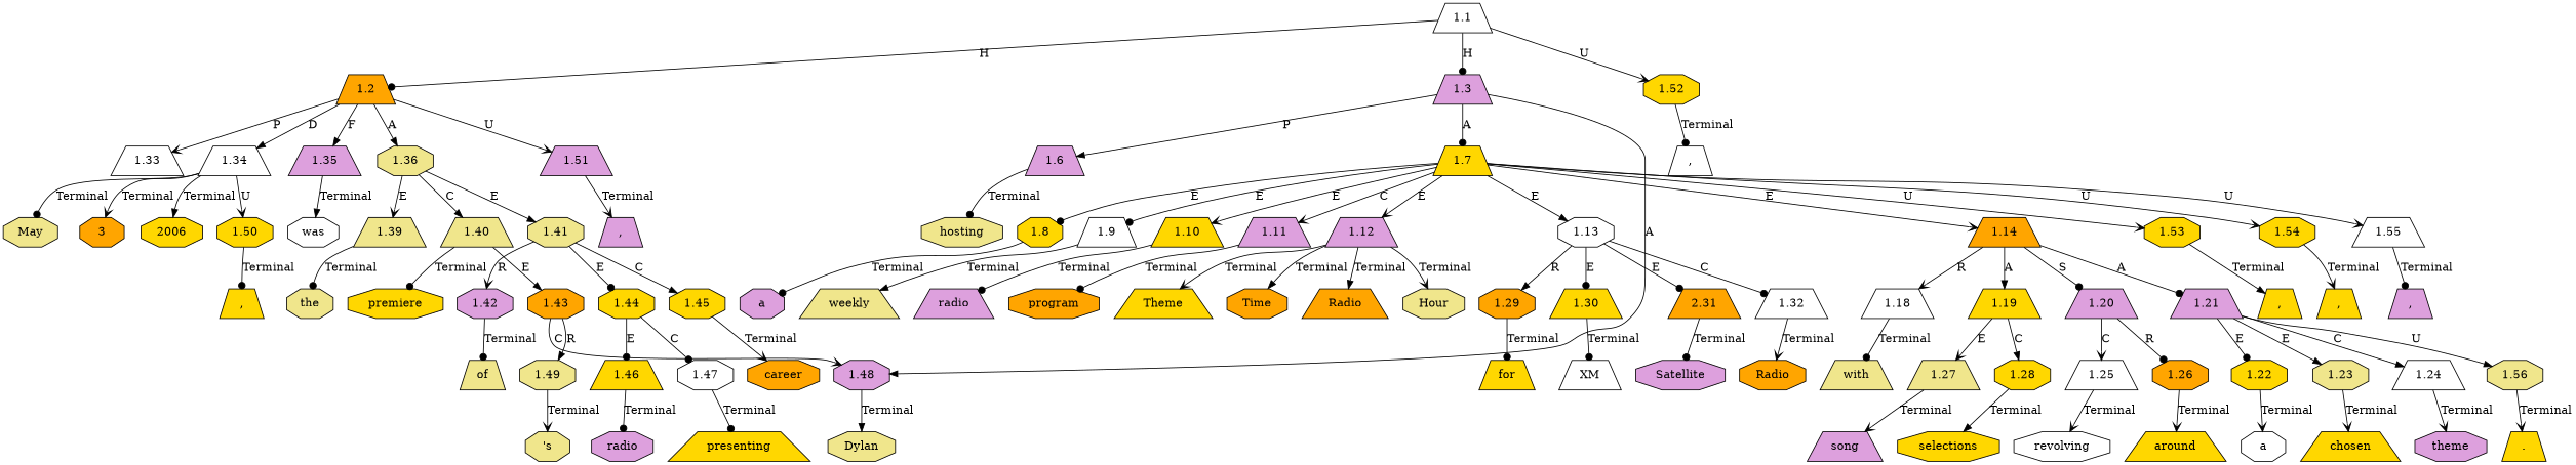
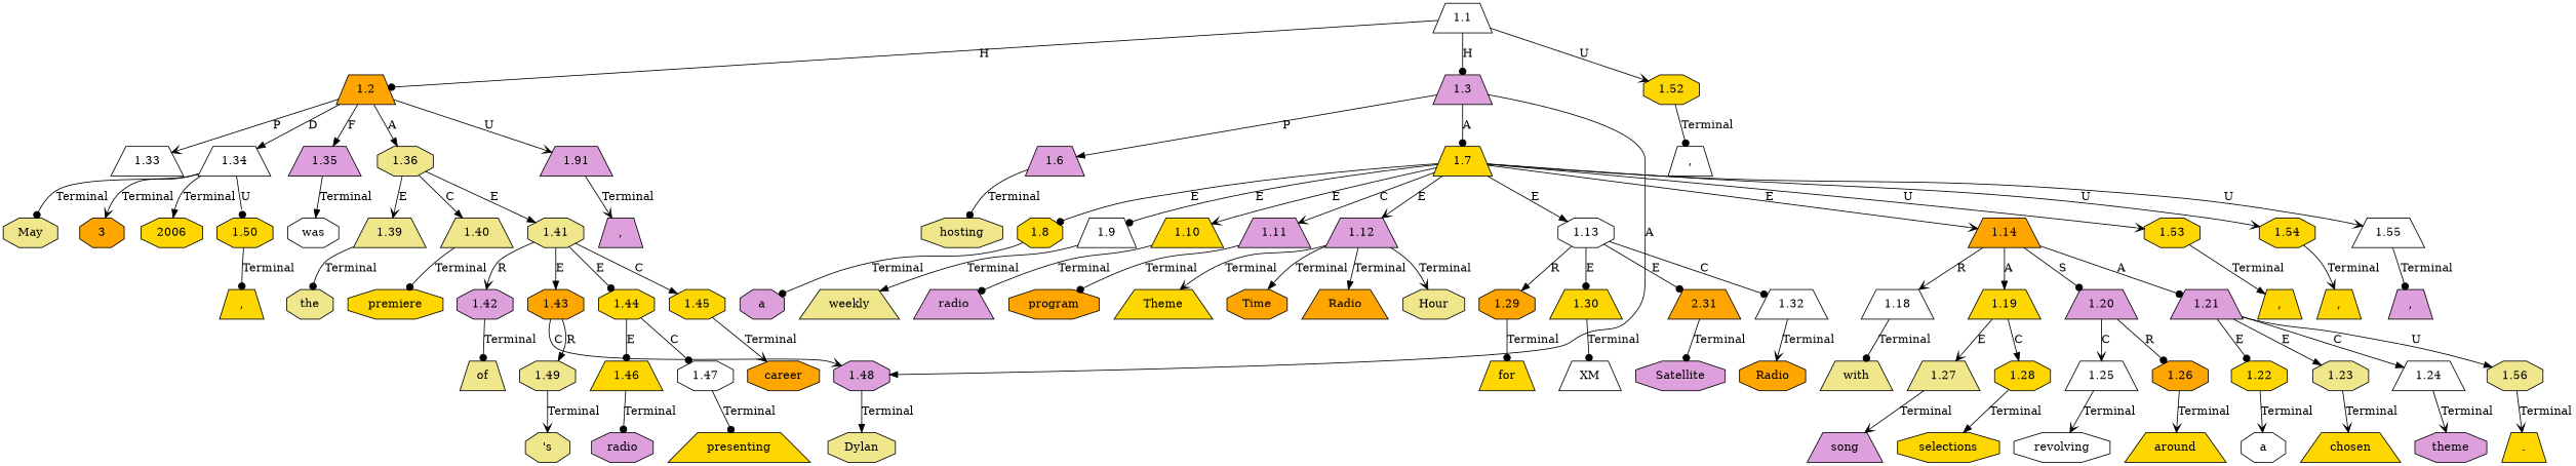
  digraph {
    node [fillcolor=gold ordering=out shape=trapezium style=filled]
    edge [arrowhead=dot ordering=out]
    n1 [fillcolor=khaki label=May shape=octagon]
    n2 [fillcolor=khaki label=Dylan shape=octagon]
    n3 [fillcolor=khaki label="'s" shape=octagon]
    n4 [fillcolor=plum label=radio shape=octagon]
    n5 [label=presenting]
    n6 [fillcolor=orange label=career shape=octagon]
    n7 [fillcolor=white label=","]
    n8 [fillcolor=khaki label=hosting shape=octagon]
    n9 [fillcolor=plum label=a shape=octagon]
    n10 [fillcolor=khaki label=weekly]
    n11 [fillcolor=plum label=radio]
    n12 [fillcolor=orange label=3 shape=octagon]
    n13 [fillcolor=orange label=program shape=octagon]
    n14 [label=","]
    n15 [label=Theme]
    n16 [fillcolor=orange label=Time shape=octagon]
    n17 [fillcolor=orange label=Radio]
    n18 [fillcolor=khaki label=Hour shape=octagon]
    n19 [label=","]
    n20 [label=for]
    n21 [fillcolor=white label=XM]
    n22 [fillcolor=plum label=Satellite shape=octagon]
    n23 [label=","]
    n24 [fillcolor=orange label=Radio shape=octagon]
    n25 [fillcolor=plum label=","]
    n26 [fillcolor=khaki label=with]
    n27 [fillcolor=plum label=song]
    n28 [label=selections shape=octagon]
    n29 [fillcolor=white label=revolving shape=octagon]
    n30 [label=around]
    n31 [fillcolor=white label=a shape=octagon]
    n32 [label=chosen]
    n33 [fillcolor=plum label=theme shape=octagon]
    n34 [label=2006 shape=octagon]
    n35 [label="."]
    n36 [fillcolor=plum label=","]
    n37 [fillcolor=white label=was shape=octagon]
    n38 [fillcolor=khaki label=the shape=octagon]
    n39 [label=premiere shape=octagon]
    n40 [fillcolor=khaki label=of]
    n41 [fillcolor=white label=1.1]
    n42 [fillcolor=orange label=1.2]
    n43 [fillcolor=plum label=1.3]
    n44 [label=1.52 shape=octagon]
    n45 [fillcolor=white label=1.33]
    n46 [fillcolor=white label=1.34]
    n47 [fillcolor=plum label=1.35]
    n48 [fillcolor=khaki label=1.36 shape=octagon]
-   n49 [fillcolor=plum label=1.51]
+   n49 [fillcolor=plum label=1.91]
    n50 [fillcolor=plum label=1.6]
    n51 [label=1.7]
    n52 [fillcolor=plum label=1.48 shape=octagon]
    n53 [label=1.50 shape=octagon]
    n54 [fillcolor=khaki label=1.39]
    n55 [fillcolor=khaki label=1.40]
    n56 [fillcolor=khaki label=1.41 shape=octagon]
    n57 [label=1.8 shape=octagon]
    n58 [fillcolor=white label=1.9]
    n59 [label=1.10]
    n60 [fillcolor=plum label=1.11]
    n61 [fillcolor=plum label=1.12]
    n62 [fillcolor=white label=1.13 shape=octagon]
    n63 [fillcolor=orange label=1.14]
    n64 [label=1.53 shape=octagon]
    n65 [label=1.54 shape=octagon]
    n66 [fillcolor=white label=1.55]
    n67 [fillcolor=orange label=1.29 shape=octagon]
    n68 [label=1.30]
    n69 [fillcolor=orange label=2.31]
    n70 [fillcolor=white label=1.32]
    n71 [fillcolor=white label=1.18]
    n72 [label=1.19]
    n73 [fillcolor=plum label=1.20]
    n74 [fillcolor=plum label=1.21]
    n75 [fillcolor=khaki label=1.27]
    n76 [label=1.28 shape=octagon]
    n77 [fillcolor=white label=1.25]
    n78 [fillcolor=orange label=1.26 shape=octagon]
    n79 [label=1.22 shape=octagon]
    n80 [fillcolor=khaki label=1.23 shape=octagon]
    n81 [fillcolor=white label=1.24]
    n82 [fillcolor=khaki label=1.56 shape=octagon]
    n83 [fillcolor=plum label=1.42 shape=octagon]
    n84 [fillcolor=orange label=1.43 shape=octagon]
    n85 [label=1.44 shape=octagon]
    n86 [label=1.45 shape=octagon]
    n87 [fillcolor=khaki label=1.49 shape=octagon]
    n88 [label=1.46]
    n89 [fillcolor=white label=1.47 shape=octagon]
    n41 -> n42 [label=H]
    n41 -> n43 [label=H]
    n41 -> n44 [arrowhead=vee label=U]
    n42 -> n45 [arrowhead=vee label=P]
    n42 -> n46 [arrowhead=normal label=D]
    n42 -> n47 [arrowhead=normal label=F]
    n42 -> n48 [arrowhead=normal label=A]
    n42 -> n49 [arrowhead=vee label=U]
    n43 -> n50 [arrowhead=normal label=P]
    n43 -> n51 [label=A]
    n43 -> n52 [arrowhead=normal label=A]
    n44 -> n7 [label=Terminal]
    n46 -> n1 [label=Terminal]
    n46 -> n12 [arrowhead=vee label=Terminal]
    n46 -> n34 [arrowhead=normal label=Terminal]
-   n46 -> n53 [arrowhead=vee label=U]
+   n46 -> n53 [label=U]
    n47 -> n37 [arrowhead=normal label=Terminal]
    n48 -> n54 [arrowhead=vee label=E]
    n48 -> n55 [arrowhead=normal label=C]
    n48 -> n56 [arrowhead=normal label=E]
    n49 -> n36 [arrowhead=vee label=Terminal]
    n50 -> n8 [label=Terminal]
    n51 -> n57 [label=E]
    n51 -> n58 [label=E]
    n51 -> n59 [arrowhead=vee label=E]
    n51 -> n60 [arrowhead=vee label=C]
    n51 -> n61 [arrowhead=vee label=E]
    n51 -> n62 [arrowhead=normal label=E]
    n51 -> n63 [arrowhead=vee label=E]
    n51 -> n64 [arrowhead=vee label=U]
    n51 -> n65 [arrowhead=vee label=U]
    n51 -> n66 [arrowhead=vee label=U]
    n52 -> n2 [arrowhead=normal label=Terminal]
    n53 -> n23 [label=Terminal]
    n54 -> n38 [label=Terminal]
    n55 -> n39 [label=Terminal]
    n56 -> n83 [arrowhead=vee label=R]
-   n55 -> n84 [arrowhead=normal label=E]
+   n56 -> n84 [arrowhead=normal label=E]
    n56 -> n85 [label=E]
    n56 -> n86 [arrowhead=normal label=C]
    n57 -> n9 [label=Terminal]
    n58 -> n10 [arrowhead=normal label=Terminal]
    n59 -> n11 [label=Terminal]
    n60 -> n13 [label=Terminal]
    n61 -> n15 [arrowhead=vee label=Terminal]
    n61 -> n16 [arrowhead=normal label=Terminal]
    n61 -> n17 [arrowhead=normal label=Terminal]
    n61 -> n18 [arrowhead=vee label=Terminal]
    n62 -> n67 [arrowhead=normal label=R]
    n62 -> n68 [label=E]
    n62 -> n69 [label=E]
    n62 -> n70 [label=C]
    n63 -> n71 [arrowhead=vee label=R]
    n63 -> n72 [arrowhead=normal label=A]
    n63 -> n73 [label=S]
    n63 -> n74 [label=A]
    n64 -> n14 [arrowhead=normal label=Terminal]
    n65 -> n19 [arrowhead=vee label=Terminal]
    n66 -> n25 [label=Terminal]
    n67 -> n20 [label=Terminal]
    n68 -> n21 [label=Terminal]
    n69 -> n22 [label=Terminal]
    n70 -> n24 [arrowhead=vee label=Terminal]
    n71 -> n26 [label=Terminal]
    n72 -> n75 [arrowhead=vee label=E]
    n72 -> n76 [arrowhead=normal label=C]
    n73 -> n77 [arrowhead=vee label=C]
    n73 -> n78 [label=R]
    n74 -> n79 [label=E]
    n74 -> n80 [arrowhead=normal label=E]
    n74 -> n81 [arrowhead=normal label=C]
    n74 -> n82 [arrowhead=normal label=U]
    n75 -> n27 [arrowhead=vee label=Terminal]
    n76 -> n28 [arrowhead=normal label=Terminal]
    n77 -> n29 [arrowhead=vee label=Terminal]
    n78 -> n30 [arrowhead=vee label=Terminal]
    n79 -> n31 [arrowhead=vee label=Terminal]
    n80 -> n32 [arrowhead=vee label=Terminal]
    n81 -> n33 [arrowhead=vee label=Terminal]
    n82 -> n35 [arrowhead=vee label=Terminal]
    n83 -> n40 [label=Terminal]
    n84 -> n52 [arrowhead=vee label=C]
    n84 -> n87 [arrowhead=normal label=R]
    n85 -> n88 [label=E]
    n85 -> n89 [label=C]
    n86 -> n6 [arrowhead=vee label=Terminal]
    n87 -> n3 [arrowhead=vee label=Terminal]
    n88 -> n4 [label=Terminal]
    n89 -> n5 [label=Terminal]
  }
